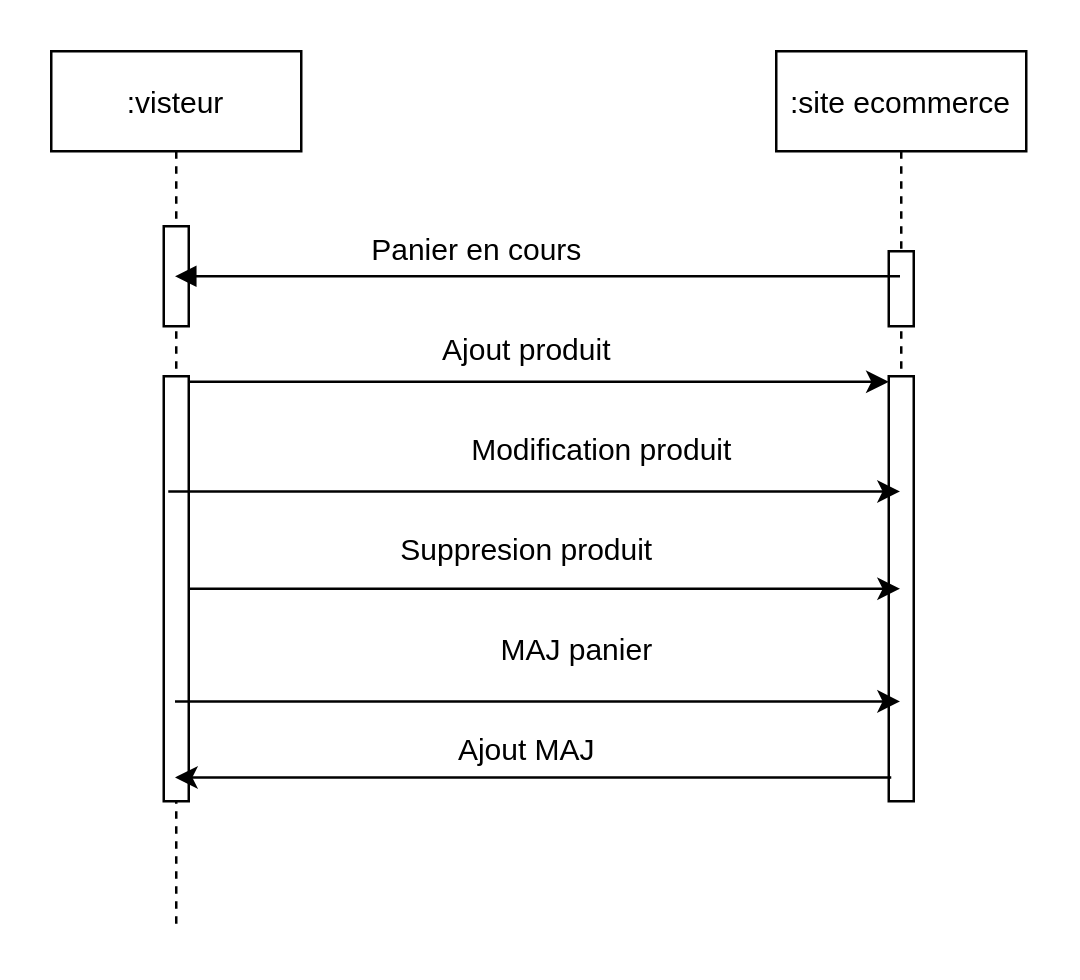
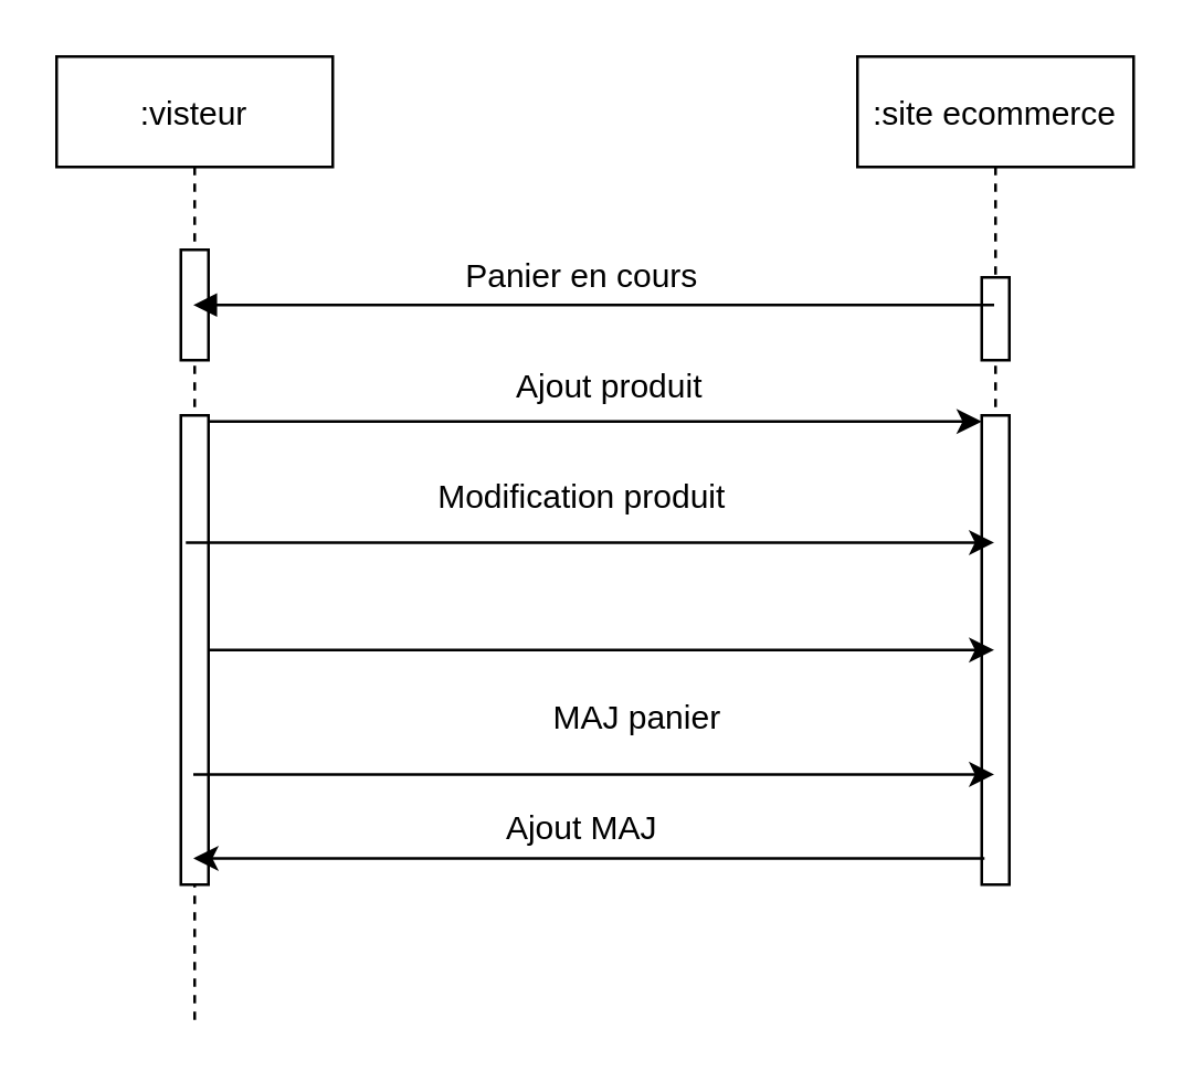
  <mxCell id="0" />
  <mxCell id="1" parent="0" />
  <mxCell id="2" value=":visteur" style="shape=umlLifeline;perimeter=lifelinePerimeter;container=1;collapsible=0;recursiveResize=0;rounded=0;shadow=0;strokeWidth=1;" parent="1" vertex="1"><mxGeometry x="20" y="20" width="100" height="350" as="geometry" /></mxCell>
  <mxCell id="3" value="" style="points=[];perimeter=orthogonalPerimeter;rounded=0;shadow=0;strokeWidth=1;" parent="2" vertex="1"><mxGeometry x="45" y="70" width="10" height="40" as="geometry" /></mxCell>
  <mxCell id="4" value="" style="html=1;points=[];perimeter=orthogonalPerimeter;" parent="2" vertex="1"><mxGeometry x="45" y="130" width="10" height="170" as="geometry" /></mxCell>
  <mxCell id="5" value=":site ecommerce" style="shape=umlLifeline;perimeter=lifelinePerimeter;container=1;collapsible=0;recursiveResize=0;rounded=0;shadow=0;strokeWidth=1;" parent="1" vertex="1"><mxGeometry x="310" y="20" width="100" height="300" as="geometry" /></mxCell>
  <mxCell id="6" value="" style="points=[];perimeter=orthogonalPerimeter;rounded=0;shadow=0;strokeWidth=1;" parent="5" vertex="1"><mxGeometry x="45" y="80" width="10" height="30" as="geometry" /></mxCell>
  <mxCell id="7" value="" style="html=1;points=[];perimeter=orthogonalPerimeter;" parent="5" vertex="1"><mxGeometry x="45" y="130" width="10" height="170" as="geometry" /></mxCell>
  <mxCell id="8" value="" style="html=1;verticalAlign=bottom;labelBackgroundColor=none;endArrow=block;endFill=1;rounded=0;" parent="1" source="5" target="2" edge="1"><mxGeometry width="160" relative="1" as="geometry"><mxPoint x="300" y="350" as="sourcePoint" /><mxPoint x="200" y="300" as="targetPoint" /><Array as="points"><mxPoint x="250" y="110" /><mxPoint x="200" y="110" /></Array></mxGeometry></mxCell>
- <mxCell id="9" value="Panier en cours" style="text;html=1;align=center;verticalAlign=middle;resizable=0;points=[];autosize=1;strokeColor=none;fillColor=none;" parent="1" vertex="1"><mxGeometry x="140" y="90" width="100" height="20" as="geometry" /></mxCell>
+ <mxCell id="9" value="Panier en cours" style="text;html=1;align=center;verticalAlign=middle;resizable=0;points=[];autosize=1;strokeColor=none;fillColor=none;" parent="1" vertex="1"><mxGeometry x="160" y="90" width="100" height="20" as="geometry" /></mxCell>
  <mxCell id="10" value="" style="endArrow=classic;html=1;rounded=0;exitX=0.98;exitY=0.013;exitDx=0;exitDy=0;exitPerimeter=0;" parent="1" source="4" target="7" edge="1"><mxGeometry width="50" height="50" relative="1" as="geometry"><mxPoint x="180" y="200" as="sourcePoint" /><mxPoint x="230" y="150" as="targetPoint" /></mxGeometry></mxCell>
- <mxCell id="11" value="Ajout produit" style="text;html=1;align=center;verticalAlign=middle;resizable=0;points=[];autosize=1;strokeColor=none;fillColor=none;" parent="1" vertex="1"><mxGeometry x="170" y="130" width="80" height="20" as="geometry" /></mxCell>
- <mxCell id="12" value="Modification produit" style="text;html=1;align=center;verticalAlign=middle;resizable=0;points=[];autosize=1;strokeColor=none;fillColor=none;" parent="1" vertex="1"><mxGeometry x="180" y="170" width="120" height="20" as="geometry" /></mxCell>
+ <mxCell id="11" value="Ajout produit" style="text;html=1;align=center;verticalAlign=middle;resizable=0;points=[];autosize=1;strokeColor=none;fillColor=none;" parent="1" vertex="1"><mxGeometry x="180" y="130" width="80" height="20" as="geometry" /></mxCell>
+ <mxCell id="12" value="Modification produit" style="text;html=1;align=center;verticalAlign=middle;resizable=0;points=[];autosize=1;strokeColor=none;fillColor=none;" parent="1" vertex="1"><mxGeometry x="150" y="170" width="120" height="20" as="geometry" /></mxCell>
  <mxCell id="13" value="" style="endArrow=classic;html=1;rounded=0;" parent="1" source="4" target="5" edge="1"><mxGeometry width="50" height="50" relative="1" as="geometry"><mxPoint x="130" y="250" as="sourcePoint" /><mxPoint x="230" y="210" as="targetPoint" /></mxGeometry></mxCell>
- <mxCell id="14" value="Suppresion produit" style="text;html=1;align=center;verticalAlign=middle;resizable=0;points=[];autosize=1;strokeColor=none;fillColor=none;" parent="1" vertex="1"><mxGeometry x="150" y="210" width="120" height="20" as="geometry" /></mxCell>
  <mxCell id="15" value="" style="endArrow=classic;html=1;rounded=0;exitX=0.45;exitY=0.765;exitDx=0;exitDy=0;exitPerimeter=0;" parent="1" source="4" target="5" edge="1"><mxGeometry width="50" height="50" relative="1" as="geometry"><mxPoint x="130" y="250" as="sourcePoint" /><mxPoint x="300" y="250" as="targetPoint" /></mxGeometry></mxCell>
  <mxCell id="16" value="MAJ panier" style="text;html=1;align=center;verticalAlign=middle;resizable=0;points=[];autosize=1;strokeColor=none;fillColor=none;" parent="1" vertex="1"><mxGeometry x="190" y="250" width="80" height="20" as="geometry" /></mxCell>
  <mxCell id="17" value="" style="endArrow=classic;html=1;rounded=0;exitX=0.18;exitY=0.271;exitDx=0;exitDy=0;exitPerimeter=0;" parent="1" source="4" target="5" edge="1"><mxGeometry width="50" height="50" relative="1" as="geometry"><mxPoint x="160" y="240" as="sourcePoint" /><mxPoint x="210" y="190" as="targetPoint" /></mxGeometry></mxCell>
  <mxCell id="18" value="" style="endArrow=classic;html=1;rounded=0;exitX=0.1;exitY=0.944;exitDx=0;exitDy=0;exitPerimeter=0;" parent="1" source="7" target="2" edge="1"><mxGeometry width="50" height="50" relative="1" as="geometry"><mxPoint x="280" y="330" as="sourcePoint" /><mxPoint x="190" y="300" as="targetPoint" /></mxGeometry></mxCell>
  <mxCell id="19" value="Ajout MAJ" style="text;html=1;align=center;verticalAlign=middle;resizable=0;points=[];autosize=1;strokeColor=none;fillColor=none;" parent="1" vertex="1"><mxGeometry x="170" y="290" width="80" height="20" as="geometry" /></mxCell>
